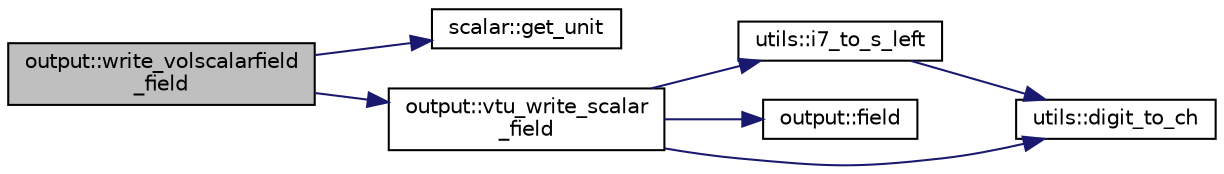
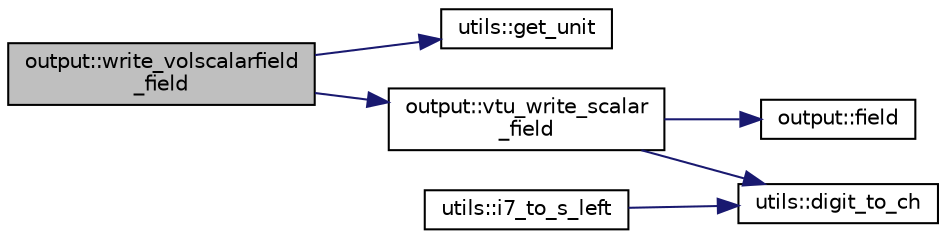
  digraph {
    rankdir=LR
    node [color=black fillcolor=white fontname=Helvetica fontsize=10 shape=record style=filled]
    edge [color=midnightblue fontname=Helvetica fontsize=10 labelfontname=Helvetica labelfontsize=10 style=solid]
    n1 [fillcolor=grey75 fontcolor=black height=0.2 label="output::write_volscalarfield\l_field" width=0.4]
-   n2 [height=0.2 label="scalar::get_unit" width=0.4]
+   n2 [height=0.2 label="utils::get_unit" width=0.4]
    n3 [height=0.2 label="output::vtu_write_scalar\l_field" width=0.4]
    n4 [height=0.2 label="utils::i7_to_s_left" width=0.4]
    n5 [height=0.2 label="output::field" width=0.4]
    n6 [height=0.2 label="utils::digit_to_ch" width=0.4]
    n1 -> n2
    n1 -> n3
-   n3 -> n4
    n3 -> n5
    n3 -> n6
    n4 -> n6
  }
